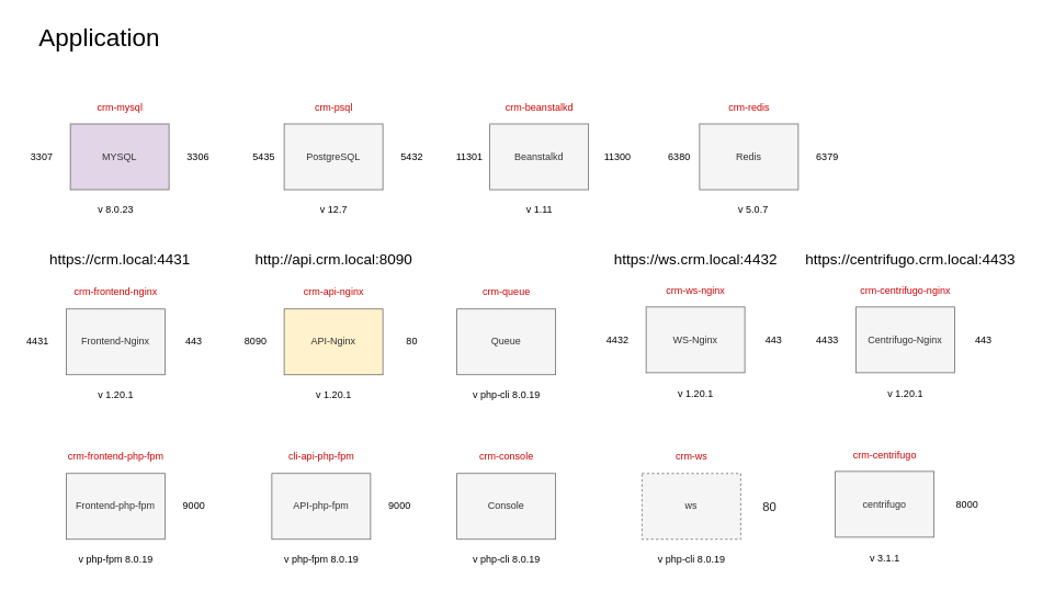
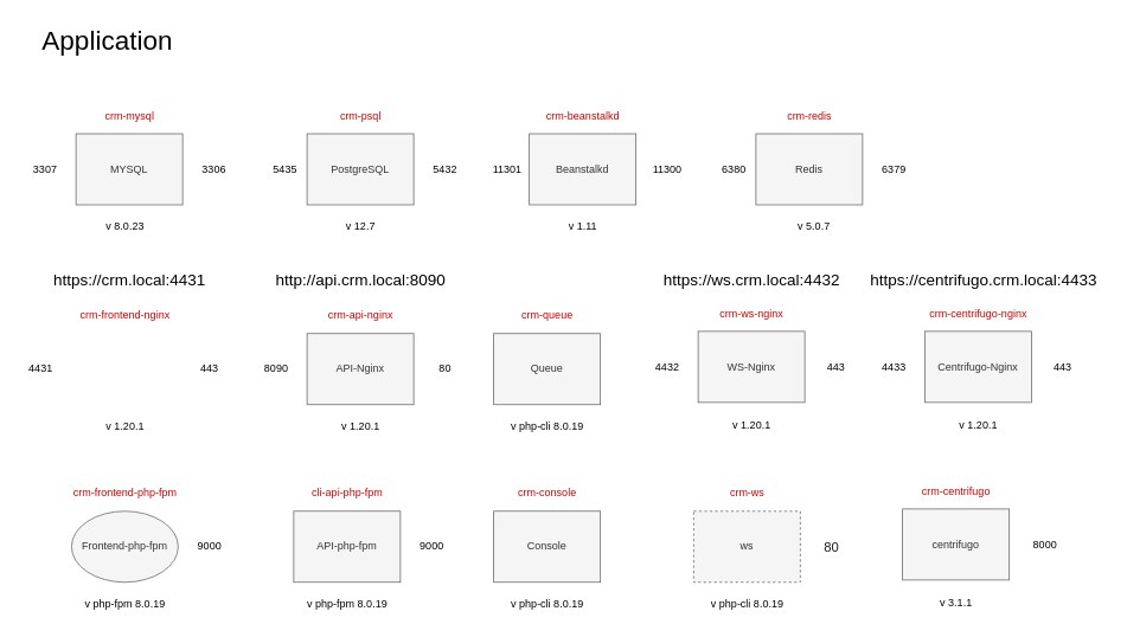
  <mxCell id="0" />
  <mxCell id="1" parent="0" />
- <mxCell id="2" value="MYSQL" style="rounded=0;whiteSpace=wrap;html=1;fillColor=#e1d5e7;fontColor=#333333;strokeColor=#666666;" vertex="1" parent="1"><mxGeometry x="85" y="150" width="120" height="80" as="geometry" /></mxCell>
+ <mxCell id="2" value="MYSQL" style="rounded=0;whiteSpace=wrap;html=1;fillColor=#f5f5f5;fontColor=#333333;strokeColor=#666666;" vertex="1" parent="1"><mxGeometry x="85" y="150" width="120" height="80" as="geometry" /></mxCell>
  <mxCell id="3" value="3307" style="text;html=1;align=center;verticalAlign=middle;resizable=0;points=[];autosize=1;strokeColor=none;fillColor=none;" vertex="1" parent="1"><mxGeometry x="25" y="175" width="50" height="30" as="geometry" /></mxCell>
  <mxCell id="4" value="3306" style="text;html=1;align=center;verticalAlign=middle;resizable=0;points=[];autosize=1;strokeColor=none;fillColor=none;" vertex="1" parent="1"><mxGeometry x="215" y="175" width="50" height="30" as="geometry" /></mxCell>
  <mxCell id="5" value="crm-mysql" style="text;html=1;align=center;verticalAlign=middle;resizable=0;points=[];autosize=1;strokeColor=none;fillColor=none;fontColor=#CC0000;" vertex="1" parent="1"><mxGeometry x="105" y="115" width="80" height="30" as="geometry" /></mxCell>
  <mxCell id="6" value="PostgreSQL" style="rounded=0;whiteSpace=wrap;html=1;fillColor=#f5f5f5;fontColor=#333333;strokeColor=#666666;" vertex="1" parent="1"><mxGeometry x="345" y="150" width="120" height="80" as="geometry" /></mxCell>
  <mxCell id="7" value="5435" style="text;html=1;align=center;verticalAlign=middle;resizable=0;points=[];autosize=1;strokeColor=none;fillColor=none;" vertex="1" parent="1"><mxGeometry x="295" y="175" width="50" height="30" as="geometry" /></mxCell>
  <mxCell id="8" value="5432" style="text;html=1;align=center;verticalAlign=middle;resizable=0;points=[];autosize=1;strokeColor=none;fillColor=none;" vertex="1" parent="1"><mxGeometry x="475" y="175" width="50" height="30" as="geometry" /></mxCell>
  <mxCell id="9" value="crm-psql" style="text;html=1;align=center;verticalAlign=middle;resizable=0;points=[];autosize=1;strokeColor=none;fillColor=none;fontColor=#CC0000;" vertex="1" parent="1"><mxGeometry x="370" y="115" width="70" height="30" as="geometry" /></mxCell>
  <mxCell id="10" value="Beanstalkd" style="rounded=0;whiteSpace=wrap;html=1;fillColor=#f5f5f5;fontColor=#333333;strokeColor=#666666;" vertex="1" parent="1"><mxGeometry x="595" y="150" width="120" height="80" as="geometry" /></mxCell>
  <mxCell id="11" value="11301" style="text;html=1;align=center;verticalAlign=middle;resizable=0;points=[];autosize=1;strokeColor=none;fillColor=none;" vertex="1" parent="1"><mxGeometry x="540" y="175" width="60" height="30" as="geometry" /></mxCell>
  <mxCell id="12" value="11300" style="text;html=1;align=center;verticalAlign=middle;resizable=0;points=[];autosize=1;strokeColor=none;fillColor=none;" vertex="1" parent="1"><mxGeometry x="720" y="175" width="60" height="30" as="geometry" /></mxCell>
  <mxCell id="13" value="crm-beanstalkd" style="text;html=1;align=center;verticalAlign=middle;resizable=0;points=[];autosize=1;strokeColor=none;fillColor=none;fontColor=#CC0000;" vertex="1" parent="1"><mxGeometry x="600" y="115" width="110" height="30" as="geometry" /></mxCell>
  <mxCell id="14" value="Redis" style="rounded=0;whiteSpace=wrap;html=1;fillColor=#f5f5f5;fontColor=#333333;strokeColor=#666666;" vertex="1" parent="1"><mxGeometry x="850" y="150" width="120" height="80" as="geometry" /></mxCell>
  <mxCell id="15" value="6380" style="text;html=1;align=center;verticalAlign=middle;resizable=0;points=[];autosize=1;strokeColor=none;fillColor=none;" vertex="1" parent="1"><mxGeometry x="800" y="175" width="50" height="30" as="geometry" /></mxCell>
  <mxCell id="16" value="6379" style="text;html=1;align=center;verticalAlign=middle;resizable=0;points=[];autosize=1;strokeColor=none;fillColor=none;" vertex="1" parent="1"><mxGeometry x="980" y="175" width="50" height="30" as="geometry" /></mxCell>
  <mxCell id="17" value="crm-redis" style="text;html=1;align=center;verticalAlign=middle;resizable=0;points=[];autosize=1;strokeColor=none;fillColor=none;fontColor=#CC0000;" vertex="1" parent="1"><mxGeometry x="875" y="115" width="70" height="30" as="geometry" /></mxCell>
  <mxCell id="18" value="Application" style="text;html=1;align=center;verticalAlign=middle;resizable=0;points=[];autosize=1;strokeColor=none;fillColor=none;fontColor=#000000;fontSize=30;" vertex="1" parent="1"><mxGeometry x="35" y="20" width="170" height="50" as="geometry" /></mxCell>
  <mxCell id="19" value="v 8.0.23" style="text;html=1;align=center;verticalAlign=middle;resizable=0;points=[];autosize=1;strokeColor=none;fillColor=none;" vertex="1" parent="1"><mxGeometry x="105" y="240" width="70" height="30" as="geometry" /></mxCell>
  <mxCell id="20" value="v 12.7" style="text;html=1;align=center;verticalAlign=middle;resizable=0;points=[];autosize=1;strokeColor=none;fillColor=none;" vertex="1" parent="1"><mxGeometry x="375" y="240" width="60" height="30" as="geometry" /></mxCell>
  <mxCell id="21" value="v 1.11" style="text;html=1;align=center;verticalAlign=middle;resizable=0;points=[];autosize=1;strokeColor=none;fillColor=none;" vertex="1" parent="1"><mxGeometry x="625" y="240" width="60" height="30" as="geometry" /></mxCell>
  <mxCell id="22" value="v 5.0.7" style="text;html=1;align=center;verticalAlign=middle;resizable=0;points=[];autosize=1;strokeColor=none;fillColor=none;" vertex="1" parent="1"><mxGeometry x="885" y="240" width="60" height="30" as="geometry" /></mxCell>
- <mxCell id="23" value="Frontend-Nginx" style="rounded=0;whiteSpace=wrap;html=1;fillColor=#f5f5f5;fontColor=#333333;strokeColor=#666666;" vertex="1" parent="1"><mxGeometry x="80" y="375" width="120" height="80" as="geometry" /></mxCell>
  <mxCell id="24" value="4431" style="text;html=1;align=center;verticalAlign=middle;resizable=0;points=[];autosize=1;strokeColor=none;fillColor=none;" vertex="1" parent="1"><mxGeometry x="20" y="400" width="50" height="30" as="geometry" /></mxCell>
  <mxCell id="25" value="443" style="text;html=1;align=center;verticalAlign=middle;resizable=0;points=[];autosize=1;strokeColor=none;fillColor=none;" vertex="1" parent="1"><mxGeometry x="215" y="400" width="40" height="30" as="geometry" /></mxCell>
  <mxCell id="26" value="crm-frontend-nginx" style="text;html=1;align=center;verticalAlign=middle;resizable=0;points=[];autosize=1;strokeColor=none;fillColor=none;fontColor=#CC0000;" vertex="1" parent="1"><mxGeometry x="80" y="340" width="120" height="30" as="geometry" /></mxCell>
  <mxCell id="27" value="v 1.20.1" style="text;html=1;align=center;verticalAlign=middle;resizable=0;points=[];autosize=1;strokeColor=none;fillColor=none;" vertex="1" parent="1"><mxGeometry x="105" y="465" width="70" height="30" as="geometry" /></mxCell>
- <mxCell id="28" value="API-Nginx" style="rounded=0;whiteSpace=wrap;html=1;fillColor=#fff2cc;fontColor=#333333;strokeColor=#666666;" vertex="1" parent="1"><mxGeometry x="345" y="375" width="120" height="80" as="geometry" /></mxCell>
+ <mxCell id="28" value="API-Nginx" style="rounded=0;whiteSpace=wrap;html=1;fillColor=#f5f5f5;fontColor=#333333;strokeColor=#666666;" vertex="1" parent="1"><mxGeometry x="345" y="375" width="120" height="80" as="geometry" /></mxCell>
  <mxCell id="29" value="8090" style="text;html=1;align=center;verticalAlign=middle;resizable=0;points=[];autosize=1;strokeColor=none;fillColor=none;" vertex="1" parent="1"><mxGeometry x="285" y="400" width="50" height="30" as="geometry" /></mxCell>
  <mxCell id="30" value="80" style="text;html=1;align=center;verticalAlign=middle;resizable=0;points=[];autosize=1;strokeColor=none;fillColor=none;" vertex="1" parent="1"><mxGeometry x="480" y="400" width="40" height="30" as="geometry" /></mxCell>
  <mxCell id="31" value="crm-api-nginx" style="text;html=1;align=center;verticalAlign=middle;resizable=0;points=[];autosize=1;strokeColor=none;fillColor=none;fontColor=#CC0000;" vertex="1" parent="1"><mxGeometry x="355" y="340" width="100" height="30" as="geometry" /></mxCell>
  <mxCell id="32" value="v 1.20.1" style="text;html=1;align=center;verticalAlign=middle;resizable=0;points=[];autosize=1;strokeColor=none;fillColor=none;" vertex="1" parent="1"><mxGeometry x="370" y="465" width="70" height="30" as="geometry" /></mxCell>
  <mxCell id="33" value="Queue" style="rounded=0;whiteSpace=wrap;html=1;fillColor=#f5f5f5;fontColor=#333333;strokeColor=#666666;" vertex="1" parent="1"><mxGeometry x="555" y="375" width="120" height="80" as="geometry" /></mxCell>
  <mxCell id="34" value="crm-queue" style="text;html=1;align=center;verticalAlign=middle;resizable=0;points=[];autosize=1;strokeColor=none;fillColor=none;fontColor=#CC0000;" vertex="1" parent="1"><mxGeometry x="575" y="340" width="80" height="30" as="geometry" /></mxCell>
  <mxCell id="35" value="v php-cli 8.0.19" style="text;html=1;align=center;verticalAlign=middle;resizable=0;points=[];autosize=1;strokeColor=none;fillColor=none;" vertex="1" parent="1"><mxGeometry x="565" y="465" width="100" height="30" as="geometry" /></mxCell>
  <mxCell id="36" value="WS-Nginx" style="rounded=0;whiteSpace=wrap;html=1;fillColor=#f5f5f5;fontColor=#333333;strokeColor=#666666;" vertex="1" parent="1"><mxGeometry x="785" y="372.5" width="120" height="80" as="geometry" /></mxCell>
  <mxCell id="37" value="4432" style="text;html=1;align=center;verticalAlign=middle;resizable=0;points=[];autosize=1;strokeColor=none;fillColor=none;" vertex="1" parent="1"><mxGeometry x="725" y="397.5" width="50" height="30" as="geometry" /></mxCell>
  <mxCell id="38" value="443" style="text;html=1;align=center;verticalAlign=middle;resizable=0;points=[];autosize=1;strokeColor=none;fillColor=none;" vertex="1" parent="1"><mxGeometry x="920" y="397.5" width="40" height="30" as="geometry" /></mxCell>
  <mxCell id="39" value="crm-ws-nginx" style="text;html=1;align=center;verticalAlign=middle;resizable=0;points=[];autosize=1;strokeColor=none;fillColor=none;fontColor=#CC0000;" vertex="1" parent="1"><mxGeometry x="800" y="337.5" width="90" height="30" as="geometry" /></mxCell>
  <mxCell id="40" value="v 1.20.1" style="text;html=1;align=center;verticalAlign=middle;resizable=0;points=[];autosize=1;strokeColor=none;fillColor=none;" vertex="1" parent="1"><mxGeometry x="810" y="462.5" width="70" height="30" as="geometry" /></mxCell>
  <mxCell id="41" value="Centrifugo-Nginx" style="rounded=0;whiteSpace=wrap;html=1;fillColor=#f5f5f5;fontColor=#333333;strokeColor=#666666;" vertex="1" parent="1"><mxGeometry x="1040" y="372.5" width="120" height="80" as="geometry" /></mxCell>
  <mxCell id="42" value="4433" style="text;html=1;align=center;verticalAlign=middle;resizable=0;points=[];autosize=1;strokeColor=none;fillColor=none;" vertex="1" parent="1"><mxGeometry x="980" y="397.5" width="50" height="30" as="geometry" /></mxCell>
  <mxCell id="43" value="443" style="text;html=1;align=center;verticalAlign=middle;resizable=0;points=[];autosize=1;strokeColor=none;fillColor=none;" vertex="1" parent="1"><mxGeometry x="1175" y="397.5" width="40" height="30" as="geometry" /></mxCell>
  <mxCell id="44" value="crm-centrifugo-nginx" style="text;html=1;align=center;verticalAlign=middle;resizable=0;points=[];autosize=1;strokeColor=none;fillColor=none;fontColor=#CC0000;" vertex="1" parent="1"><mxGeometry x="1035" y="337.5" width="130" height="30" as="geometry" /></mxCell>
  <mxCell id="45" value="v 1.20.1" style="text;html=1;align=center;verticalAlign=middle;resizable=0;points=[];autosize=1;strokeColor=none;fillColor=none;" vertex="1" parent="1"><mxGeometry x="1065" y="462.5" width="70" height="30" as="geometry" /></mxCell>
  <mxCell id="46" value="&lt;font style=&quot;font-size: 18px;&quot;&gt;https://crm.local:4431&lt;/font&gt;" style="text;html=1;align=center;verticalAlign=middle;resizable=0;points=[];autosize=1;strokeColor=none;fillColor=none;fontSize=30;fontColor=#000000;" vertex="1" parent="1"><mxGeometry x="50" y="285" width="190" height="50" as="geometry" /></mxCell>
  <mxCell id="47" value="&lt;font style=&quot;font-size: 18px;&quot;&gt;http://api.crm.local:8090&lt;/font&gt;" style="text;html=1;align=center;verticalAlign=middle;resizable=0;points=[];autosize=1;strokeColor=none;fillColor=none;fontSize=30;fontColor=#000000;" vertex="1" parent="1"><mxGeometry x="300" y="285" width="210" height="50" as="geometry" /></mxCell>
  <mxCell id="48" value="&lt;font style=&quot;font-size: 18px;&quot;&gt;https://ws.crm.local:4432&lt;/font&gt;" style="text;html=1;align=center;verticalAlign=middle;resizable=0;points=[];autosize=1;strokeColor=none;fillColor=none;fontSize=30;fontColor=#000000;" vertex="1" parent="1"><mxGeometry x="735" y="285" width="220" height="50" as="geometry" /></mxCell>
  <mxCell id="49" value="&lt;font style=&quot;font-size: 18px;&quot;&gt;https://centrifugo.crm.local:4433&lt;/font&gt;" style="text;html=1;align=center;verticalAlign=middle;resizable=0;points=[];autosize=1;strokeColor=none;fillColor=none;fontSize=30;fontColor=#000000;" vertex="1" parent="1"><mxGeometry x="966" y="285" width="280" height="50" as="geometry" /></mxCell>
- <mxCell id="50" value="Frontend-php-fpm" style="rounded=0;whiteSpace=wrap;html=1;fillColor=#f5f5f5;fontColor=#333333;strokeColor=#666666;" vertex="1" parent="1"><mxGeometry x="80" y="575" width="120" height="80" as="geometry" /></mxCell>
+ <mxCell id="50" value="Frontend-php-fpm" style="ellipse;whiteSpace=wrap;html=1;fillColor=#f5f5f5;fontColor=#333333;strokeColor=#666666;" vertex="1" parent="1"><mxGeometry x="80" y="575" width="120" height="80" as="geometry" /></mxCell>
  <mxCell id="51" value="9000" style="text;html=1;align=center;verticalAlign=middle;resizable=0;points=[];autosize=1;strokeColor=none;fillColor=none;" vertex="1" parent="1"><mxGeometry x="210" y="600" width="50" height="30" as="geometry" /></mxCell>
  <mxCell id="52" value="crm-frontend-php-fpm" style="text;html=1;align=center;verticalAlign=middle;resizable=0;points=[];autosize=1;strokeColor=none;fillColor=none;fontColor=#CC0000;" vertex="1" parent="1"><mxGeometry x="70" y="540" width="140" height="30" as="geometry" /></mxCell>
  <mxCell id="53" value="v php-fpm&amp;nbsp;8.0.19" style="text;html=1;align=center;verticalAlign=middle;resizable=0;points=[];autosize=1;strokeColor=none;fillColor=none;" vertex="1" parent="1"><mxGeometry x="85" y="665" width="110" height="30" as="geometry" /></mxCell>
  <mxCell id="54" value="API-php-fpm" style="rounded=0;whiteSpace=wrap;html=1;fillColor=#f5f5f5;fontColor=#333333;strokeColor=#666666;" vertex="1" parent="1"><mxGeometry x="330" y="575" width="120" height="80" as="geometry" /></mxCell>
  <mxCell id="55" value="9000" style="text;html=1;align=center;verticalAlign=middle;resizable=0;points=[];autosize=1;strokeColor=none;fillColor=none;" vertex="1" parent="1"><mxGeometry x="460" y="600" width="50" height="30" as="geometry" /></mxCell>
  <mxCell id="56" value="cli-api-php-fpm" style="text;html=1;align=center;verticalAlign=middle;resizable=0;points=[];autosize=1;strokeColor=none;fillColor=none;fontColor=#CC0000;" vertex="1" parent="1"><mxGeometry x="335" y="540" width="110" height="30" as="geometry" /></mxCell>
  <mxCell id="57" value="v php-fpm&amp;nbsp;8.0.19" style="text;html=1;align=center;verticalAlign=middle;resizable=0;points=[];autosize=1;strokeColor=none;fillColor=none;" vertex="1" parent="1"><mxGeometry x="335" y="665" width="110" height="30" as="geometry" /></mxCell>
  <mxCell id="58" value="Console" style="rounded=0;whiteSpace=wrap;html=1;fillColor=#f5f5f5;fontColor=#333333;strokeColor=#666666;" vertex="1" parent="1"><mxGeometry x="555" y="575" width="120" height="80" as="geometry" /></mxCell>
  <mxCell id="59" value="crm-console" style="text;html=1;align=center;verticalAlign=middle;resizable=0;points=[];autosize=1;strokeColor=none;fillColor=none;fontColor=#CC0000;" vertex="1" parent="1"><mxGeometry x="570" y="540" width="90" height="30" as="geometry" /></mxCell>
  <mxCell id="60" value="v php-cli 8.0.19" style="text;html=1;align=center;verticalAlign=middle;resizable=0;points=[];autosize=1;strokeColor=none;fillColor=none;" vertex="1" parent="1"><mxGeometry x="565" y="665" width="100" height="30" as="geometry" /></mxCell>
  <mxCell id="61" value="ws" style="rounded=0;whiteSpace=wrap;html=1;fillColor=#f5f5f5;fontColor=#333333;strokeColor=#666666;dashed=1;" vertex="1" parent="1"><mxGeometry x="780" y="575" width="120" height="80" as="geometry" /></mxCell>
  <mxCell id="62" value="crm-ws" style="text;html=1;align=center;verticalAlign=middle;resizable=0;points=[];autosize=1;strokeColor=none;fillColor=none;fontColor=#CC0000;" vertex="1" parent="1"><mxGeometry x="810" y="540" width="60" height="30" as="geometry" /></mxCell>
  <mxCell id="63" value="v php-cli 8.0.19" style="text;html=1;align=center;verticalAlign=middle;resizable=0;points=[];autosize=1;strokeColor=none;fillColor=none;" vertex="1" parent="1"><mxGeometry x="790" y="665" width="100" height="30" as="geometry" /></mxCell>
  <mxCell id="64" value="centrifugo" style="rounded=0;whiteSpace=wrap;html=1;fillColor=#f5f5f5;fontColor=#333333;strokeColor=#666666;" vertex="1" parent="1"><mxGeometry x="1015" y="572.5" width="120" height="80" as="geometry" /></mxCell>
  <mxCell id="65" value="crm-centrifugo" style="text;html=1;align=center;verticalAlign=middle;resizable=0;points=[];autosize=1;strokeColor=none;fillColor=none;fontColor=#CC0000;" vertex="1" parent="1"><mxGeometry x="1025" y="537.5" width="100" height="30" as="geometry" /></mxCell>
  <mxCell id="66" value="v 3.1.1" style="text;html=1;align=center;verticalAlign=middle;resizable=0;points=[];autosize=1;strokeColor=none;fillColor=none;" vertex="1" parent="1"><mxGeometry x="1045" y="662.5" width="60" height="30" as="geometry" /></mxCell>
  <mxCell id="67" value="8000" style="text;html=1;align=center;verticalAlign=middle;resizable=0;points=[];autosize=1;strokeColor=none;fillColor=none;" vertex="1" parent="1"><mxGeometry x="1150" y="597.5" width="50" height="30" as="geometry" /></mxCell>
  <mxCell id="68" value="&lt;span style=&quot;color: rgb(29, 28, 29); font-family: Slack-Lato, Slack-Fractions, appleLogo, sans-serif; font-size: 15px; font-variant-ligatures: common-ligatures; text-align: left; background-color: rgb(255, 255, 255);&quot;&gt;80&lt;/span&gt;" style="text;html=1;align=center;verticalAlign=middle;resizable=0;points=[];autosize=1;strokeColor=none;fillColor=none;" vertex="1" parent="1"><mxGeometry x="915" y="600" width="40" height="30" as="geometry" /></mxCell>
